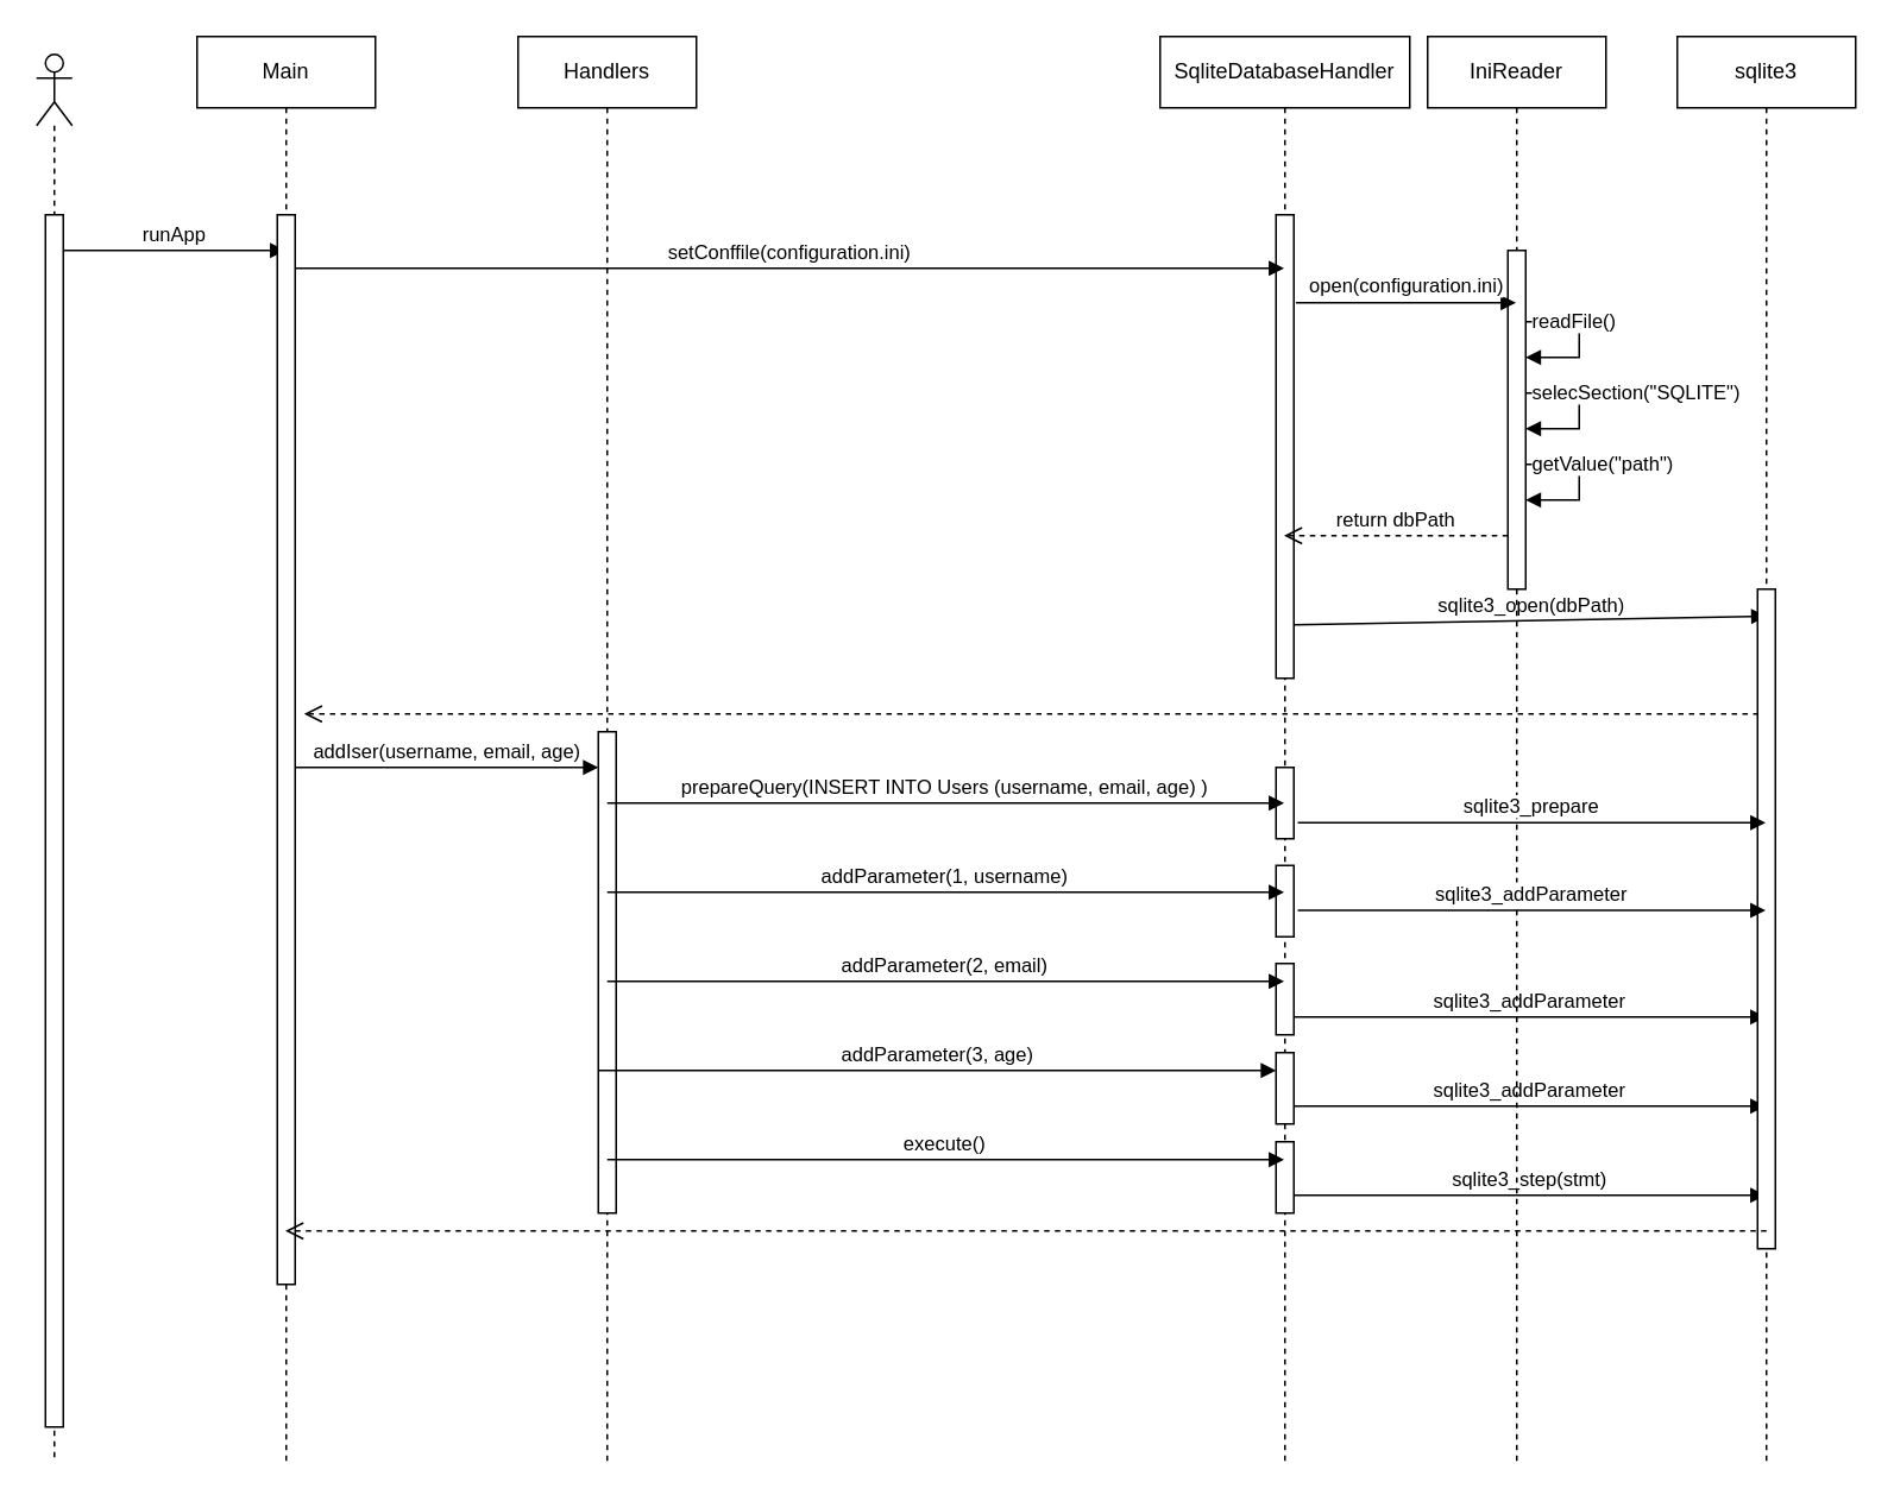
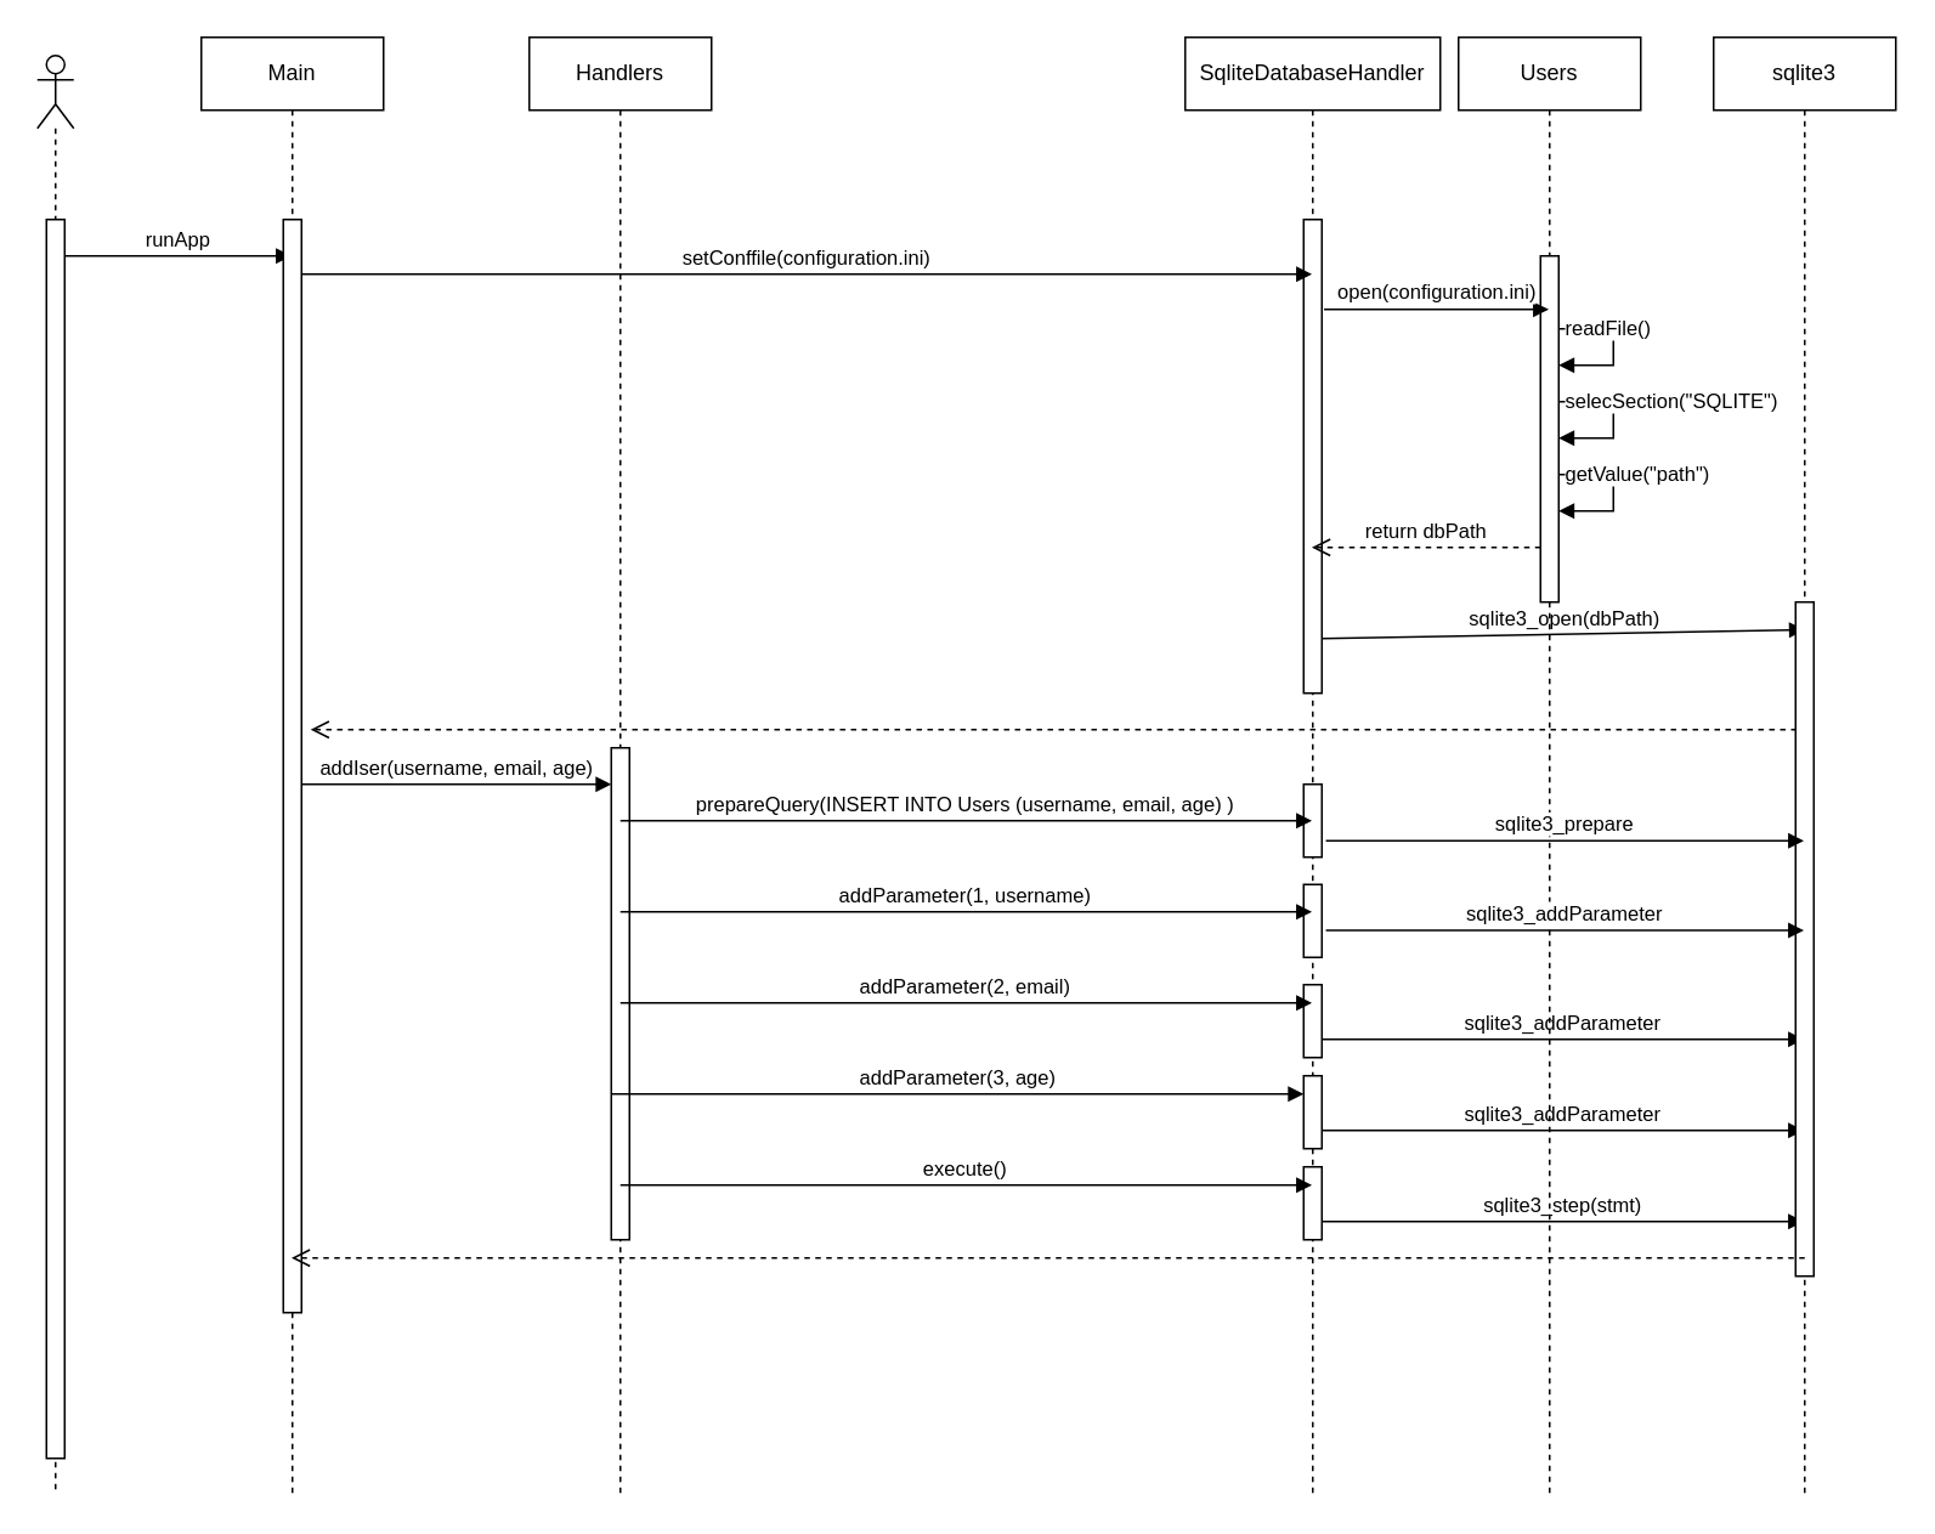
  <mxCell id="0" />
  <mxCell id="1" parent="0" />
  <mxCell id="2" value="" style="shape=umlLifeline;participant=umlActor;perimeter=lifelinePerimeter;whiteSpace=wrap;html=1;container=1;collapsible=0;recursiveResize=0;verticalAlign=top;spacingTop=36;outlineConnect=0;" vertex="1" parent="1"><mxGeometry x="20" y="30" width="20" height="790" as="geometry" /></mxCell>
  <mxCell id="3" value="" style="html=1;points=[];perimeter=orthogonalPerimeter;" vertex="1" parent="2"><mxGeometry x="5" y="90" width="10" height="680" as="geometry" /></mxCell>
  <mxCell id="4" value="runApp" style="html=1;verticalAlign=bottom;startArrow=none;endArrow=block;startSize=8;startFill=0;" edge="1" parent="1" source="3" target="5"><mxGeometry x="-0.004" relative="1" as="geometry"><mxPoint x="40" y="130" as="sourcePoint" /><mxPoint x="160" y="130" as="targetPoint" /><Array as="points"><mxPoint x="60" y="140" /></Array><mxPoint as="offset" /></mxGeometry></mxCell>
  <mxCell id="5" value="Main" style="shape=umlLifeline;perimeter=lifelinePerimeter;whiteSpace=wrap;html=1;container=1;collapsible=0;recursiveResize=0;outlineConnect=0;" vertex="1" parent="1"><mxGeometry x="110" y="20" width="100" height="800" as="geometry" /></mxCell>
  <mxCell id="6" value="" style="html=1;points=[];perimeter=orthogonalPerimeter;" vertex="1" parent="5"><mxGeometry x="45" y="100" width="10" height="600" as="geometry" /></mxCell>
  <mxCell id="7" value="Handlers" style="shape=umlLifeline;perimeter=lifelinePerimeter;whiteSpace=wrap;html=1;container=1;collapsible=0;recursiveResize=0;outlineConnect=0;" vertex="1" parent="1"><mxGeometry x="290" y="20" width="100" height="800" as="geometry" /></mxCell>
  <mxCell id="8" value="" style="html=1;points=[];perimeter=orthogonalPerimeter;" vertex="1" parent="7"><mxGeometry x="45" y="390" width="10" height="270" as="geometry" /></mxCell>
  <mxCell id="9" value="addParameter(3, age)" style="html=1;verticalAlign=bottom;startArrow=none;endArrow=block;startSize=8;startFill=0;" edge="1" parent="7"><mxGeometry x="-0.004" relative="1" as="geometry"><mxPoint x="45.5" y="580" as="sourcePoint" /><mxPoint x="425" y="580" as="targetPoint" /><Array as="points"><mxPoint x="135.5" y="580" /></Array><mxPoint as="offset" /></mxGeometry></mxCell>
  <mxCell id="10" value="SqliteDatabaseHandler" style="shape=umlLifeline;perimeter=lifelinePerimeter;whiteSpace=wrap;html=1;container=1;collapsible=0;recursiveResize=0;outlineConnect=0;" vertex="1" parent="1"><mxGeometry x="650" y="20" width="140" height="800" as="geometry" /></mxCell>
  <mxCell id="11" value="" style="html=1;points=[];perimeter=orthogonalPerimeter;" vertex="1" parent="10"><mxGeometry x="65" y="100" width="10" height="260" as="geometry" /></mxCell>
  <mxCell id="12" value="sqlite3_open(dbPath)" style="html=1;verticalAlign=bottom;startArrow=none;endArrow=block;startSize=8;startFill=0;entryX=0.5;entryY=0.041;entryDx=0;entryDy=0;entryPerimeter=0;" edge="1" parent="10" target="28"><mxGeometry relative="1" as="geometry"><mxPoint x="75" y="330" as="sourcePoint" /><mxPoint x="330" y="330" as="targetPoint" /></mxGeometry></mxCell>
  <mxCell id="13" value="" style="html=1;points=[];perimeter=orthogonalPerimeter;" vertex="1" parent="10"><mxGeometry x="65" y="410" width="10" height="40" as="geometry" /></mxCell>
  <mxCell id="14" value="" style="html=1;points=[];perimeter=orthogonalPerimeter;" vertex="1" parent="10"><mxGeometry x="65" y="465" width="10" height="40" as="geometry" /></mxCell>
  <mxCell id="15" value="" style="html=1;points=[];perimeter=orthogonalPerimeter;" vertex="1" parent="10"><mxGeometry x="65" y="520" width="10" height="40" as="geometry" /></mxCell>
  <mxCell id="16" value="" style="html=1;points=[];perimeter=orthogonalPerimeter;" vertex="1" parent="10"><mxGeometry x="65" y="570" width="10" height="40" as="geometry" /></mxCell>
  <mxCell id="17" value="" style="html=1;points=[];perimeter=orthogonalPerimeter;" vertex="1" parent="10"><mxGeometry x="65" y="620" width="10" height="40" as="geometry" /></mxCell>
  <mxCell id="18" value="sqlite3_addParameter" style="html=1;verticalAlign=bottom;startArrow=none;endArrow=block;startSize=8;startFill=0;" edge="1" parent="10" target="27"><mxGeometry relative="1" as="geometry"><mxPoint x="75" y="550" as="sourcePoint" /><mxPoint x="339.5" y="550" as="targetPoint" /></mxGeometry></mxCell>
  <mxCell id="19" value="sqlite3_addParameter" style="html=1;verticalAlign=bottom;startArrow=none;endArrow=block;startSize=8;startFill=0;" edge="1" parent="10" target="27"><mxGeometry relative="1" as="geometry"><mxPoint x="75" y="600" as="sourcePoint" /><mxPoint x="340" y="600" as="targetPoint" /></mxGeometry></mxCell>
  <mxCell id="20" value="sqlite3_step(stmt)" style="html=1;verticalAlign=bottom;startArrow=none;endArrow=block;startSize=8;startFill=0;" edge="1" parent="10"><mxGeometry relative="1" as="geometry"><mxPoint x="75" y="650" as="sourcePoint" /><mxPoint x="339.5" y="650" as="targetPoint" /></mxGeometry></mxCell>
- <mxCell id="21" value="IniReader" style="shape=umlLifeline;perimeter=lifelinePerimeter;whiteSpace=wrap;html=1;container=1;collapsible=0;recursiveResize=0;outlineConnect=0;" vertex="1" parent="1"><mxGeometry x="800" y="20" width="100" height="800" as="geometry" /></mxCell>
+ <mxCell id="21" value="Users" style="shape=umlLifeline;perimeter=lifelinePerimeter;whiteSpace=wrap;html=1;container=1;collapsible=0;recursiveResize=0;outlineConnect=0;" vertex="1" parent="1"><mxGeometry x="800" y="20" width="100" height="800" as="geometry" /></mxCell>
  <mxCell id="22" value="" style="html=1;points=[];perimeter=orthogonalPerimeter;" vertex="1" parent="21"><mxGeometry x="45" y="120" width="10" height="190" as="geometry" /></mxCell>
  <mxCell id="23" value="return dbPath" style="html=1;verticalAlign=bottom;endArrow=open;dashed=1;endSize=8;fontSize=11;" edge="1" parent="21" target="10"><mxGeometry relative="1" as="geometry"><mxPoint x="45" y="280" as="sourcePoint" /><mxPoint x="-80" y="270" as="targetPoint" /></mxGeometry></mxCell>
  <mxCell id="24" value="readFile()" style="edgeStyle=orthogonalEdgeStyle;html=1;align=left;spacingLeft=2;endArrow=block;rounded=0;fontSize=11;" edge="1" parent="21"><mxGeometry x="-1" relative="1" as="geometry"><mxPoint x="55" y="160" as="sourcePoint" /><Array as="points"><mxPoint x="85" y="160" /></Array><mxPoint x="55" y="180" as="targetPoint" /><mxPoint as="offset" /></mxGeometry></mxCell>
  <mxCell id="25" value="selecSection(&quot;SQLITE&quot;)" style="edgeStyle=orthogonalEdgeStyle;html=1;align=left;spacingLeft=2;endArrow=block;rounded=0;fontSize=11;" edge="1" parent="21"><mxGeometry x="-1" relative="1" as="geometry"><mxPoint x="55" y="200" as="sourcePoint" /><Array as="points"><mxPoint x="85" y="200" /></Array><mxPoint x="55" y="220" as="targetPoint" /><mxPoint as="offset" /></mxGeometry></mxCell>
  <mxCell id="26" value="getValue(&quot;path&quot;)" style="edgeStyle=orthogonalEdgeStyle;html=1;align=left;spacingLeft=2;endArrow=block;rounded=0;fontSize=11;" edge="1" parent="21"><mxGeometry x="-1" relative="1" as="geometry"><mxPoint x="55" y="240" as="sourcePoint" /><Array as="points"><mxPoint x="85" y="240" /></Array><mxPoint x="55" y="260" as="targetPoint" /><mxPoint as="offset" /></mxGeometry></mxCell>
  <mxCell id="27" value="sqlite3" style="shape=umlLifeline;perimeter=lifelinePerimeter;whiteSpace=wrap;html=1;container=1;collapsible=0;recursiveResize=0;outlineConnect=0;" vertex="1" parent="1"><mxGeometry x="940" y="20" width="100" height="800" as="geometry" /></mxCell>
  <mxCell id="28" value="" style="html=1;points=[];perimeter=orthogonalPerimeter;" vertex="1" parent="27"><mxGeometry x="45" y="310" width="10" height="370" as="geometry" /></mxCell>
  <mxCell id="29" value="setConffile(configuration.ini)" style="html=1;verticalAlign=bottom;startArrow=none;endArrow=block;startSize=8;startFill=0;" edge="1" parent="1" target="10"><mxGeometry relative="1" as="geometry"><mxPoint x="165" y="150" as="sourcePoint" /><mxPoint x="283.83" y="150" as="targetPoint" /></mxGeometry></mxCell>
  <mxCell id="30" value="open(configuration.ini)" style="html=1;verticalAlign=bottom;startArrow=none;endArrow=block;startSize=8;startFill=0;exitX=1.121;exitY=0.19;exitDx=0;exitDy=0;exitPerimeter=0;" edge="1" parent="1" target="21" source="11"><mxGeometry x="0.007" relative="1" as="geometry"><mxPoint x="730" y="170" as="sourcePoint" /><mxPoint x="825" y="170" as="targetPoint" /><mxPoint as="offset" /></mxGeometry></mxCell>
  <mxCell id="31" value="" style="html=1;verticalAlign=bottom;endArrow=open;dashed=1;endSize=8;fontSize=11;" edge="1" parent="1"><mxGeometry relative="1" as="geometry"><mxPoint x="985.5" y="400" as="sourcePoint" /><mxPoint x="170" y="400" as="targetPoint" /></mxGeometry></mxCell>
  <mxCell id="32" value="addIser(username, email, age)" style="html=1;verticalAlign=bottom;startArrow=none;endArrow=block;startSize=8;startFill=0;" edge="1" parent="1" target="8"><mxGeometry x="-0.004" relative="1" as="geometry"><mxPoint x="165.5" y="430" as="sourcePoint" /><mxPoint x="290" y="430" as="targetPoint" /><Array as="points"><mxPoint x="190.5" y="430" /></Array><mxPoint as="offset" /></mxGeometry></mxCell>
  <mxCell id="33" value="prepareQuery(INSERT INTO Users (username, email, age) )" style="html=1;verticalAlign=bottom;startArrow=none;endArrow=block;startSize=8;startFill=0;" edge="1" parent="1" target="10"><mxGeometry x="-0.004" relative="1" as="geometry"><mxPoint x="340" y="450" as="sourcePoint" /><mxPoint x="539.5" y="450" as="targetPoint" /><Array as="points"><mxPoint x="430" y="450" /></Array><mxPoint as="offset" /></mxGeometry></mxCell>
  <mxCell id="34" value="addParameter(1, username)" style="html=1;verticalAlign=bottom;startArrow=none;endArrow=block;startSize=8;startFill=0;" edge="1" parent="1"><mxGeometry x="-0.004" relative="1" as="geometry"><mxPoint x="340" y="500" as="sourcePoint" /><mxPoint x="719.5" y="500" as="targetPoint" /><Array as="points"><mxPoint x="430" y="500" /></Array><mxPoint as="offset" /></mxGeometry></mxCell>
  <mxCell id="35" value="addParameter(2, email)" style="html=1;verticalAlign=bottom;startArrow=none;endArrow=block;startSize=8;startFill=0;" edge="1" parent="1"><mxGeometry x="-0.004" relative="1" as="geometry"><mxPoint x="340" y="550" as="sourcePoint" /><mxPoint x="719.5" y="550" as="targetPoint" /><Array as="points"><mxPoint x="430" y="550" /></Array><mxPoint as="offset" /></mxGeometry></mxCell>
  <mxCell id="36" value="execute()" style="html=1;verticalAlign=bottom;startArrow=none;endArrow=block;startSize=8;startFill=0;" edge="1" parent="1"><mxGeometry x="-0.004" relative="1" as="geometry"><mxPoint x="340" y="650" as="sourcePoint" /><mxPoint x="719.5" y="650" as="targetPoint" /><Array as="points"><mxPoint x="430" y="650" /></Array><mxPoint as="offset" /></mxGeometry></mxCell>
  <mxCell id="37" value="sqlite3_addParameter" style="html=1;verticalAlign=bottom;startArrow=none;endArrow=block;startSize=8;startFill=0;exitX=1.221;exitY=0.63;exitDx=0;exitDy=0;exitPerimeter=0;" edge="1" parent="1" source="14" target="27"><mxGeometry relative="1" as="geometry"><mxPoint x="730" y="510" as="sourcePoint" /><mxPoint x="970" y="510" as="targetPoint" /></mxGeometry></mxCell>
  <mxCell id="38" value="sqlite3_prepare" style="html=1;verticalAlign=bottom;startArrow=none;endArrow=block;startSize=8;startFill=0;exitX=1.221;exitY=0.775;exitDx=0;exitDy=0;exitPerimeter=0;" edge="1" parent="1" source="13" target="27"><mxGeometry relative="1" as="geometry"><mxPoint x="750" y="460" as="sourcePoint" /><mxPoint x="989.5" y="460" as="targetPoint" /></mxGeometry></mxCell>
  <mxCell id="39" value="" style="html=1;verticalAlign=bottom;endArrow=open;dashed=1;endSize=8;fontSize=11;" edge="1" parent="1" target="5"><mxGeometry relative="1" as="geometry"><mxPoint x="990" y="690" as="sourcePoint" /><mxPoint x="200" y="670" as="targetPoint" /><Array as="points"><mxPoint x="280" y="690" /><mxPoint x="240" y="690" /></Array></mxGeometry></mxCell>
